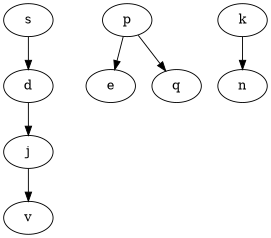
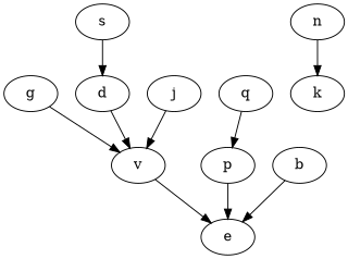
  digraph {
+   g
    v
    e
    p
    k
    n
    q
    d
    j
+   b
    s
+   g -> v
+   v -> e
    p -> e
-   k -> n
-   p -> q
-   d -> j
+   n -> k
+   q -> p
+   d -> v
    j -> v
+   b -> e
    s -> d
  }
